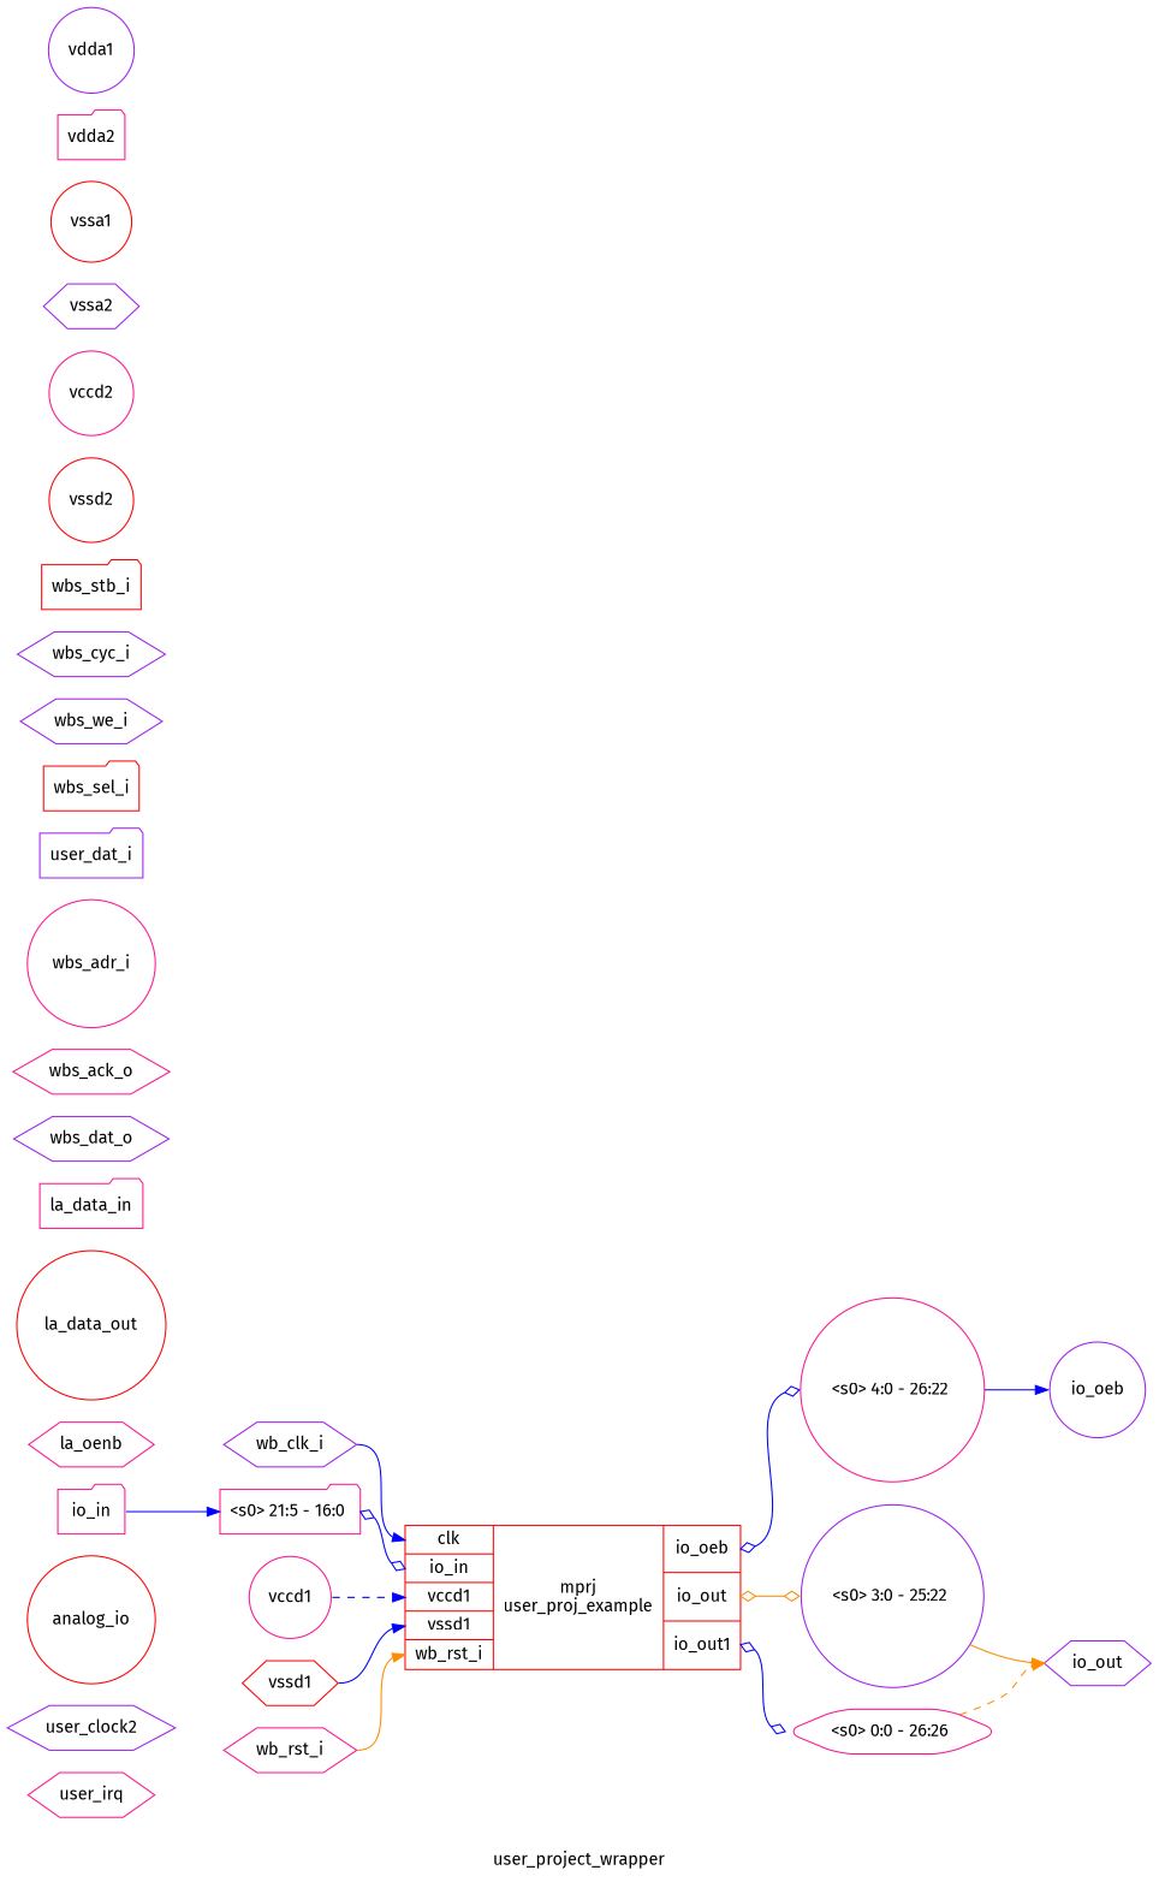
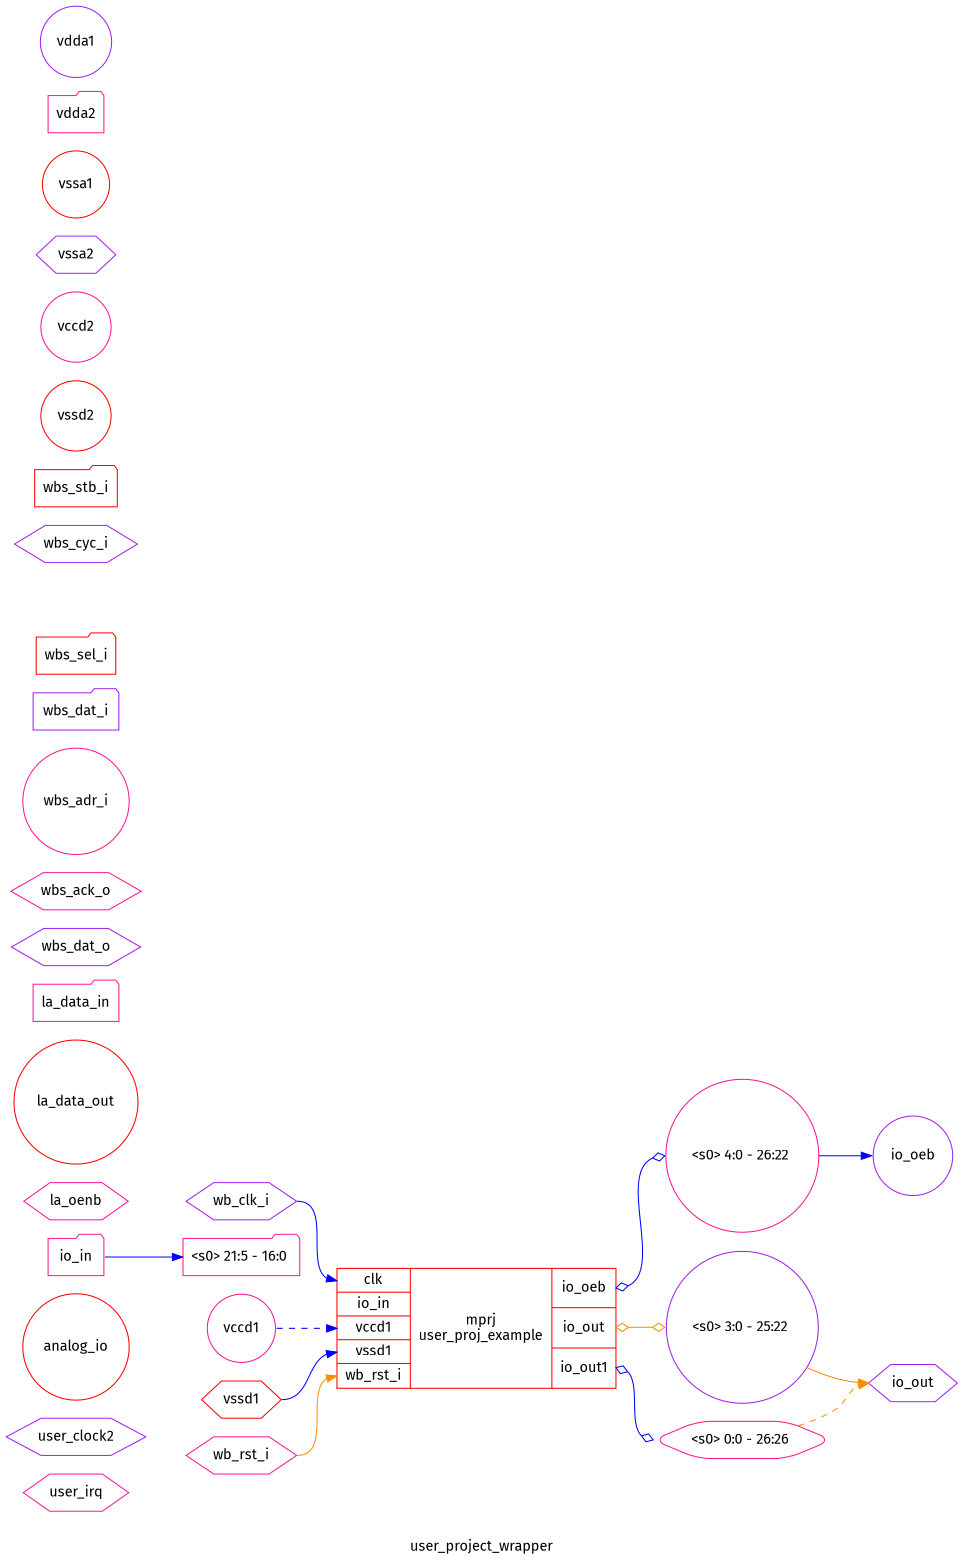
  digraph {
    fontname="Fira Sans"
    label=user_project_wrapper
    rankdir=LR
    remincross=true
    node [color=deeppink fontcolor=black fontname="Fira Sans" shape=hexagon]
    edge [color=blue fontcolor=black fontname="Fira Sans" headport=w style=solid tailport=e]
    n1 [label=user_irq]
    n2 [color=purple label=user_clock2]
    n3 [color=red label=analog_io shape=circle]
    n4 [color=purple label=io_oeb shape=circle]
    n5 [color=purple label=io_out]
    n6 [label=io_in shape=folder]
    n7 [label="<s0> 21:5 - 16:0 " shape=folder style=rounded]
    n8 [color=red label="{{<p28> clk|<p6> io_in|<p23> vccd1|<p21> vssd1|<p18> wb_rst_i}|mprj\nuser_proj_example|{<p4> io_oeb|<p5> io_out|<p29> io_out1}}" shape=record fontcolor=""]
    n9 [label=la_oenb]
    n10 [color=red label=la_data_out shape=circle]
    n11 [label=la_data_in shape=folder]
    n12 [color=purple label=wbs_dat_o]
    n13 [label=wbs_ack_o]
    n14 [label=wbs_adr_i shape=circle]
-   n15 [color=purple label=user_dat_i shape=folder]
+   n15 [color=purple label=wbs_dat_i shape=folder]
    n16 [color=red label=wbs_sel_i shape=folder]
-   n17 [color=purple label=wbs_we_i]
    n18 [color=purple label=wbs_cyc_i]
    n19 [color=red label=wbs_stb_i shape=folder]
    n20 [label=wb_rst_i]
    n21 [label="<s0> 4:0 - 26:22 " shape=circle style=rounded]
    n22 [label="<s0> 0:0 - 26:26 " style=rounded]
    n23 [color=purple label="<s0> 3:0 - 25:22 " shape=circle style=rounded]
    n24 [color=purple label=wb_clk_i]
    n25 [color=red label=vssd2 shape=circle]
    n26 [color=red label=vssd1]
    n27 [label=vccd2 shape=circle]
    n28 [label=vccd1 shape=circle]
    n29 [color=purple label=vssa2]
    n30 [color=red label=vssa1 shape=circle]
    n31 [label=vdda2 shape=folder]
    n32 [color=purple label=vdda1 shape=circle]
    n6 -> n7 [headport="s0:w"]
-   n7 -> n8 [arrowhead=odiamond arrowtail=odiamond dir=both headport="p6:w"]
    n8 -> n21 [arrowhead=odiamond arrowtail=odiamond dir=both tailport="p4:e"]
    n8 -> n22 [arrowhead=odiamond arrowtail=odiamond dir=both tailport="p29:e"]
    n8 -> n23 [arrowhead=odiamond arrowtail=odiamond color=darkorange dir=both tailport="p5:e"]
    n20 -> n8 [color=darkorange headport="p18:w"]
    n21 -> n4 [tailport="s0:e"]
    n22 -> n5 [color=darkorange style=dashed tailport="s0:e"]
    n23 -> n5 [color=darkorange tailport="s0:e"]
    n24 -> n8 [headport="p28:w"]
    n26 -> n8 [headport="p21:w"]
    n28 -> n8 [headport="p23:w" style=dashed]
  }
